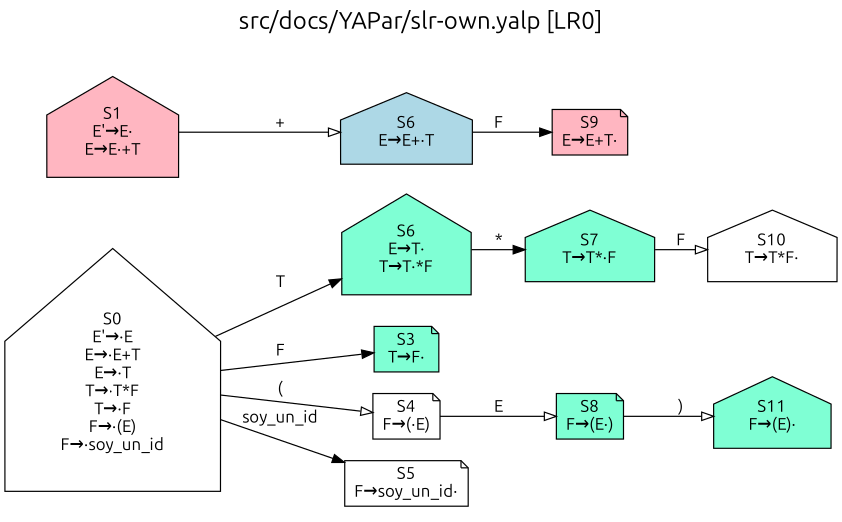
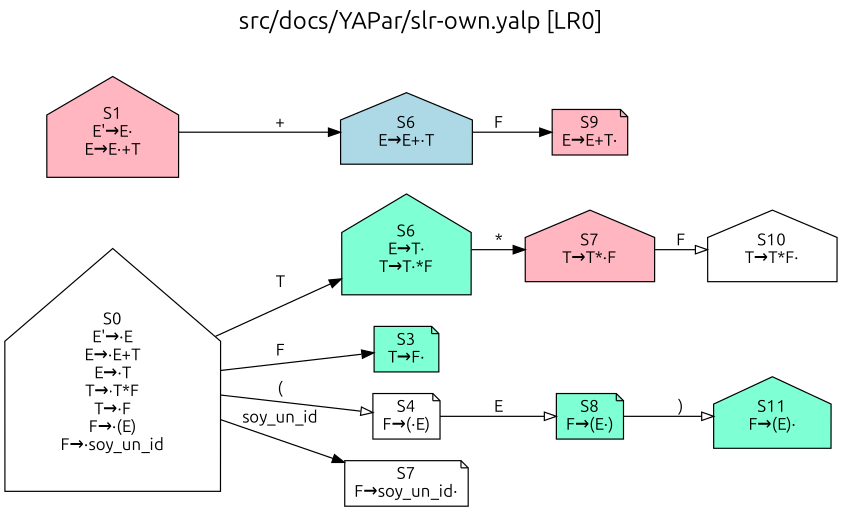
  digraph {
    fontname=Ubuntu
    fontsize=20
    label="src/docs/YAPar/slr-own.yalp [LR0]"
    labelloc=t
    rankdir=LR
    node [fillcolor=white fontname=Ubuntu shape=house style=filled]
    edge [arrowhead=normal fontname=Ubuntu]
    n1 [label="S0\nE'→·E\nE→·E+T\nE→·T\nT→·T*F\nT→·F\nF→·(E)\nF→·soy_un_id\n"]
    n2 [fillcolor=aquamarine label="S6\nE→T·\nT→T·*F\n"]
    n3 [fillcolor=aquamarine label="S3\nT→F·\n" shape=note]
    n4 [label="S4\nF→(·E)\n" shape=note]
-   n5 [label="S5\nF→soy_un_id·\n" shape=note]
+   n5 [label="S7\nF→soy_un_id·\n" shape=note]
    n6 [fillcolor=lightpink label="S1\nE'→E·\nE→E·+T\n"]
    n7 [fillcolor=lightblue label="S6\nE→E+·T\n"]
-   n8 [fillcolor=aquamarine label="S7\nT→T*·F\n"]
+   n8 [fillcolor=lightpink label="S7\nT→T*·F\n"]
    n9 [fillcolor=aquamarine label="S8\nF→(E·)\n" shape=note]
    n10 [fillcolor=lightpink label="S9\nE→E+T·\n" shape=note]
    n11 [label="S10\nT→T*F·\n"]
    n12 [fillcolor=aquamarine label="S11\nF→(E)·\n"]
    n1 -> n2 [label=T]
    n1 -> n3 [label=F]
    n1 -> n4 [arrowhead=onormal label="("]
    n1 -> n5 [label=soy_un_id]
    n2 -> n8 [label="*"]
    n4 -> n9 [arrowhead=onormal label=E]
-   n6 -> n7 [arrowhead=onormal label="+"]
+   n6 -> n7 [label="+"]
    n7 -> n10 [label=F]
    n8 -> n11 [arrowhead=onormal label=F]
    n9 -> n12 [arrowhead=onormal label=")"]
  }
